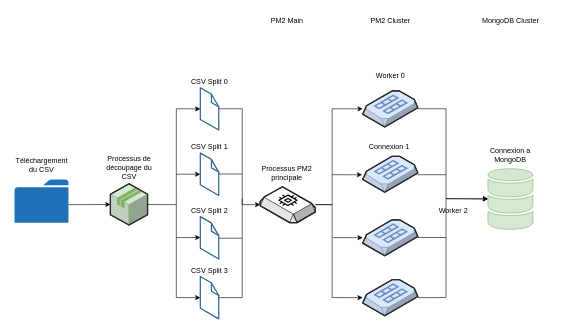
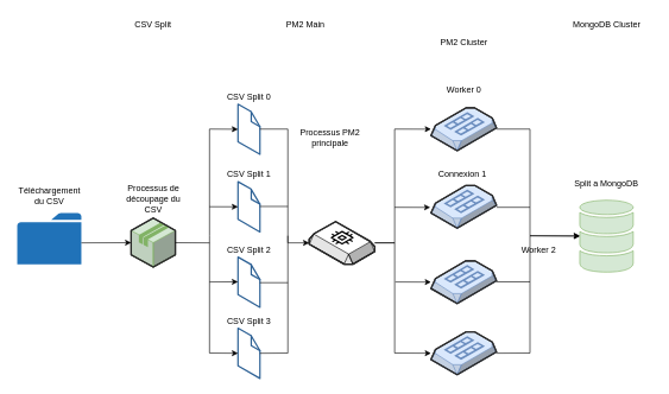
  <mxCell id="0" />
  <mxCell id="1" parent="0" />
  <mxCell id="2" value="" style="verticalLabelPosition=bottom;html=1;verticalAlign=top;strokeWidth=1;align=center;outlineConnect=0;dashed=0;outlineConnect=0;shape=mxgraph.aws3d.application;fillColor=#d5e8d4;strokeColor=#82b366;aspect=fixed;" vertex="1" parent="1"><mxGeometry x="183" y="306.2" width="62" height="68.8" as="geometry" /></mxCell>
  <mxCell id="3" value="" style="verticalLabelPosition=bottom;html=1;verticalAlign=top;strokeWidth=1;align=center;outlineConnect=0;dashed=0;outlineConnect=0;shape=mxgraph.aws3d.file;aspect=fixed;strokeColor=#2d6195;fillColor=#ffffff;" vertex="1" parent="1"><mxGeometry x="333" y="146" width="30.8" height="70.6" as="geometry" /></mxCell>
  <mxCell id="4" value="" style="verticalLabelPosition=bottom;html=1;verticalAlign=top;strokeWidth=1;align=center;outlineConnect=0;dashed=0;outlineConnect=0;shape=mxgraph.aws3d.file;aspect=fixed;strokeColor=#2d6195;fillColor=#ffffff;" vertex="1" parent="1"><mxGeometry x="333" y="255" width="30.8" height="70.6" as="geometry" /></mxCell>
  <mxCell id="5" value="" style="verticalLabelPosition=bottom;html=1;verticalAlign=top;strokeWidth=1;align=center;outlineConnect=0;dashed=0;outlineConnect=0;shape=mxgraph.aws3d.file;aspect=fixed;strokeColor=#2d6195;fillColor=#ffffff;" vertex="1" parent="1"><mxGeometry x="333" y="361" width="30.8" height="70.6" as="geometry" /></mxCell>
  <mxCell id="6" value="" style="verticalLabelPosition=bottom;html=1;verticalAlign=top;strokeWidth=1;align=center;outlineConnect=0;dashed=0;outlineConnect=0;shape=mxgraph.aws3d.file;aspect=fixed;strokeColor=#2d6195;fillColor=#ffffff;" vertex="1" parent="1"><mxGeometry x="333" y="461" width="30.8" height="70.6" as="geometry" /></mxCell>
  <mxCell id="7" value="" style="verticalLabelPosition=bottom;html=1;verticalAlign=top;strokeWidth=1;align=center;outlineConnect=0;dashed=0;outlineConnect=0;shape=mxgraph.aws3d.ebs2;aspect=fixed;" vertex="1" parent="1"><mxGeometry x="433" y="311" width="92" height="60" as="geometry" /></mxCell>
  <mxCell id="8" value="" style="verticalLabelPosition=bottom;html=1;verticalAlign=top;strokeWidth=1;align=center;outlineConnect=0;dashed=0;outlineConnect=0;shape=mxgraph.aws3d.ami;aspect=fixed;fillColor=#dae8fc;strokeColor=#6c8ebf;" vertex="1" parent="1"><mxGeometry x="604" y="151.3" width="92" height="60" as="geometry" /></mxCell>
  <mxCell id="9" value="" style="verticalLabelPosition=bottom;html=1;verticalAlign=top;strokeWidth=1;align=center;outlineConnect=0;dashed=0;outlineConnect=0;shape=mxgraph.aws3d.ami;aspect=fixed;fillColor=#dae8fc;strokeColor=#6c8ebf;" vertex="1" parent="1"><mxGeometry x="604" y="260.3" width="92" height="60" as="geometry" /></mxCell>
  <mxCell id="10" value="" style="verticalLabelPosition=bottom;html=1;verticalAlign=top;strokeWidth=1;align=center;outlineConnect=0;dashed=0;outlineConnect=0;shape=mxgraph.aws3d.ami;aspect=fixed;fillColor=#dae8fc;strokeColor=#6c8ebf;" vertex="1" parent="1"><mxGeometry x="604" y="366.3" width="92" height="60" as="geometry" /></mxCell>
  <mxCell id="11" value="" style="verticalLabelPosition=bottom;html=1;verticalAlign=top;strokeWidth=1;align=center;outlineConnect=0;dashed=0;outlineConnect=0;shape=mxgraph.aws3d.ami;aspect=fixed;fillColor=#dae8fc;strokeColor=#6c8ebf;" vertex="1" parent="1"><mxGeometry x="604" y="466.3" width="92" height="60" as="geometry" /></mxCell>
  <mxCell id="12" value="" style="endArrow=classic;html=1;rounded=0;" edge="1" parent="1" target="3"><mxGeometry width="50" height="50" relative="1" as="geometry"><mxPoint x="293" y="331" as="sourcePoint" /><mxPoint x="323" y="181" as="targetPoint" /><Array as="points"><mxPoint x="293" y="181" /></Array></mxGeometry></mxCell>
  <mxCell id="13" value="" style="endArrow=classic;html=1;rounded=0;" edge="1" parent="1" target="6"><mxGeometry width="50" height="50" relative="1" as="geometry"><mxPoint x="293" y="331" as="sourcePoint" /><mxPoint x="323" y="501" as="targetPoint" /><Array as="points"><mxPoint x="293" y="496" /></Array></mxGeometry></mxCell>
  <mxCell id="14" value="" style="endArrow=classic;html=1;rounded=0;" edge="1" parent="1" target="4"><mxGeometry width="50" height="50" relative="1" as="geometry"><mxPoint x="293" y="290.2" as="sourcePoint" /><mxPoint x="333" y="285.94" as="targetPoint" /></mxGeometry></mxCell>
  <mxCell id="15" value="" style="endArrow=classic;html=1;rounded=0;" edge="1" parent="1"><mxGeometry width="50" height="50" relative="1" as="geometry"><mxPoint x="293" y="396" as="sourcePoint" /><mxPoint x="333" y="395.8" as="targetPoint" /></mxGeometry></mxCell>
  <mxCell id="16" value="" style="endArrow=none;html=1;rounded=0;" edge="1" parent="1" source="2"><mxGeometry width="50" height="50" relative="1" as="geometry"><mxPoint x="243" y="391" as="sourcePoint" /><mxPoint x="293" y="341" as="targetPoint" /></mxGeometry></mxCell>
  <mxCell id="17" value="" style="endArrow=classic;html=1;rounded=0;" edge="1" parent="1" target="7"><mxGeometry width="50" height="50" relative="1" as="geometry"><mxPoint x="363.8" y="181" as="sourcePoint" /><mxPoint x="413.8" y="131" as="targetPoint" /><Array as="points"><mxPoint x="403" y="181" /><mxPoint x="403" y="341" /></Array></mxGeometry></mxCell>
  <mxCell id="18" value="" style="endArrow=none;html=1;rounded=0;" edge="1" parent="1" source="6"><mxGeometry width="50" height="50" relative="1" as="geometry"><mxPoint x="363.8" y="501" as="sourcePoint" /><mxPoint x="403" y="331" as="targetPoint" /><Array as="points"><mxPoint x="403" y="496" /></Array></mxGeometry></mxCell>
  <mxCell id="19" value="" style="endArrow=none;html=1;rounded=0;" edge="1" parent="1"><mxGeometry width="50" height="50" relative="1" as="geometry"><mxPoint x="363.8" y="397" as="sourcePoint" /><mxPoint x="403" y="397" as="targetPoint" /></mxGeometry></mxCell>
  <mxCell id="20" value="" style="endArrow=none;html=1;rounded=0;" edge="1" parent="1"><mxGeometry width="50" height="50" relative="1" as="geometry"><mxPoint x="363.8" y="289.8" as="sourcePoint" /><mxPoint x="403" y="289.8" as="targetPoint" /></mxGeometry></mxCell>
  <mxCell id="21" value="" style="endArrow=classic;html=1;rounded=0;" edge="1" parent="1" target="8"><mxGeometry width="50" height="50" relative="1" as="geometry"><mxPoint x="525" y="341" as="sourcePoint" /><mxPoint x="575" y="291" as="targetPoint" /><Array as="points"><mxPoint x="553" y="341" /><mxPoint x="553" y="181" /></Array></mxGeometry></mxCell>
  <mxCell id="22" value="" style="endArrow=classic;html=1;rounded=0;" edge="1" parent="1" target="11"><mxGeometry width="50" height="50" relative="1" as="geometry"><mxPoint x="525" y="341" as="sourcePoint" /><mxPoint x="575" y="291" as="targetPoint" /><Array as="points"><mxPoint x="553" y="341" /><mxPoint x="553" y="496" /></Array></mxGeometry></mxCell>
  <mxCell id="23" value="" style="endArrow=classic;html=1;rounded=0;" edge="1" parent="1" target="10"><mxGeometry width="50" height="50" relative="1" as="geometry"><mxPoint x="554" y="396" as="sourcePoint" /><mxPoint x="593" y="405" as="targetPoint" /></mxGeometry></mxCell>
  <mxCell id="24" value="" style="endArrow=classic;html=1;rounded=0;" edge="1" parent="1"><mxGeometry width="50" height="50" relative="1" as="geometry"><mxPoint x="553" y="291" as="sourcePoint" /><mxPoint x="603" y="291.156" as="targetPoint" /></mxGeometry></mxCell>
  <mxCell id="25" value="" style="sketch=0;shadow=0;dashed=0;html=1;labelPosition=center;verticalLabelPosition=bottom;verticalAlign=top;outlineConnect=0;align=center;shape=mxgraph.office.databases.database_mini_3;fillColor=#d5e8d4;strokeColor=#82b366;" vertex="1" parent="1"><mxGeometry x="813" y="281" width="75" height="102.2" as="geometry" /></mxCell>
  <mxCell id="26" value="" style="endArrow=classic;html=1;rounded=0;" edge="1" parent="1" target="25"><mxGeometry width="50" height="50" relative="1" as="geometry"><mxPoint x="696" y="181" as="sourcePoint" /><mxPoint x="746" y="131" as="targetPoint" /><Array as="points"><mxPoint x="743" y="181" /><mxPoint x="743" y="331" /></Array></mxGeometry></mxCell>
  <mxCell id="27" value="" style="endArrow=classic;html=1;rounded=0;" edge="1" parent="1" source="11"><mxGeometry width="50" height="50" relative="1" as="geometry"><mxPoint x="703" y="496" as="sourcePoint" /><mxPoint x="813" y="331" as="targetPoint" /><Array as="points"><mxPoint x="743" y="496" /><mxPoint x="743" y="331" /></Array></mxGeometry></mxCell>
  <mxCell id="28" value="" style="endArrow=none;html=1;rounded=0;" edge="1" parent="1"><mxGeometry width="50" height="50" relative="1" as="geometry"><mxPoint x="696" y="291" as="sourcePoint" /><mxPoint x="743" y="291" as="targetPoint" /></mxGeometry></mxCell>
  <mxCell id="29" value="" style="endArrow=none;html=1;rounded=0;" edge="1" parent="1"><mxGeometry width="50" height="50" relative="1" as="geometry"><mxPoint x="696" y="395.8" as="sourcePoint" /><mxPoint x="743" y="395.8" as="targetPoint" /></mxGeometry></mxCell>
  <mxCell id="30" value="" style="sketch=0;pointerEvents=1;shadow=0;dashed=0;html=1;strokeColor=none;labelPosition=center;verticalLabelPosition=bottom;verticalAlign=top;outlineConnect=0;align=center;shape=mxgraph.office.concepts.folder;fillColor=#2072B8;" vertex="1" parent="1"><mxGeometry x="23" y="298.9" width="90" height="72.1" as="geometry" /></mxCell>
  <mxCell id="31" value="" style="endArrow=classic;html=1;rounded=0;" edge="1" parent="1" target="2"><mxGeometry width="50" height="50" relative="1" as="geometry"><mxPoint x="113" y="341" as="sourcePoint" /><mxPoint x="163" y="291" as="targetPoint" /></mxGeometry></mxCell>
  <mxCell id="32" value="Téléchargement du CSV" style="text;html=1;align=center;verticalAlign=middle;whiteSpace=wrap;rounded=0;" vertex="1" parent="1"><mxGeometry x="20.5" y="260.3" width="95" height="30" as="geometry" /></mxCell>
  <mxCell id="33" value="Processus de découpage du CSV" style="text;html=1;align=center;verticalAlign=middle;whiteSpace=wrap;rounded=0;" vertex="1" parent="1"><mxGeometry x="166.5" y="255" width="95" height="47.8" as="geometry" /></mxCell>
  <mxCell id="34" value="CSV Split 0" style="text;html=1;align=center;verticalAlign=middle;whiteSpace=wrap;rounded=0;" vertex="1" parent="1"><mxGeometry x="300.9" y="121.3" width="95" height="30" as="geometry" /></mxCell>
  <mxCell id="35" value="CSV Split 1" style="text;html=1;align=center;verticalAlign=middle;whiteSpace=wrap;rounded=0;" vertex="1" parent="1"><mxGeometry x="300.9" y="230.3" width="95" height="30" as="geometry" /></mxCell>
  <mxCell id="36" value="CSV Split 3" style="text;html=1;align=center;verticalAlign=middle;whiteSpace=wrap;rounded=0;" vertex="1" parent="1"><mxGeometry x="300.9" y="436.3" width="95" height="30" as="geometry" /></mxCell>
- <mxCell id="37" value="Processus PM2&lt;div&gt;principale&lt;/div&gt;" style="text;html=1;align=center;verticalAlign=middle;whiteSpace=wrap;rounded=0;" vertex="1" parent="1"><mxGeometry x="430" y="272.8" width="95" height="30" as="geometry" /></mxCell>
+ <mxCell id="37" value="Processus PM2&lt;div&gt;principale&lt;/div&gt;" style="text;html=1;align=center;verticalAlign=middle;whiteSpace=wrap;rounded=0;" vertex="1" parent="1"><mxGeometry x="415" y="177.8" width="95" height="30" as="geometry" /></mxCell>
  <mxCell id="38" value="CSV Split 2" style="text;html=1;align=center;verticalAlign=middle;whiteSpace=wrap;rounded=0;" vertex="1" parent="1"><mxGeometry x="300.9" y="336.3" width="95" height="30" as="geometry" /></mxCell>
  <mxCell id="39" value="Worker 0" style="text;html=1;align=center;verticalAlign=middle;whiteSpace=wrap;rounded=0;" vertex="1" parent="1"><mxGeometry x="602.5" y="111" width="95" height="30" as="geometry" /></mxCell>
  <mxCell id="40" value="Connexion 1" style="text;html=1;align=center;verticalAlign=middle;whiteSpace=wrap;rounded=0;" vertex="1" parent="1"><mxGeometry x="601" y="230.3" width="95" height="30" as="geometry" /></mxCell>
  <mxCell id="41" value="Worker 2" style="text;html=1;align=center;verticalAlign=middle;whiteSpace=wrap;rounded=0;" vertex="1" parent="1"><mxGeometry x="707.5" y="336.3" width="95" height="30" as="geometry" /></mxCell>
- <mxCell id="42" value="Connexion a MongoDB" style="text;html=1;align=center;verticalAlign=middle;whiteSpace=wrap;rounded=0;" vertex="1" parent="1"><mxGeometry x="803" y="242.8" width="95" height="30" as="geometry" /></mxCell>
- <mxCell id="44" value="PM2 Main" style="text;html=1;align=center;verticalAlign=middle;whiteSpace=wrap;rounded=0;" vertex="1" parent="1"><mxGeometry x="447.5" y="20" width="60" height="30" as="geometry" /></mxCell>
- <mxCell id="45" value="PM2 Cluster" style="text;html=1;align=center;verticalAlign=middle;whiteSpace=wrap;rounded=0;" vertex="1" parent="1"><mxGeometry x="612.75" y="20" width="74.5" height="30" as="geometry" /></mxCell>
+ <mxCell id="42" value="Split a MongoDB" style="text;html=1;align=center;verticalAlign=middle;whiteSpace=wrap;rounded=0;" vertex="1" parent="1"><mxGeometry x="803" y="242.8" width="95" height="30" as="geometry" /></mxCell>
+ <mxCell id="43" value="CSV Split" style="text;html=1;align=center;verticalAlign=middle;whiteSpace=wrap;rounded=0;" vertex="1" parent="1"><mxGeometry x="184" y="20" width="60" height="30" as="geometry" /></mxCell>
+ <mxCell id="44" value="PM2 Main" style="text;html=1;align=center;verticalAlign=middle;whiteSpace=wrap;rounded=0;" vertex="1" parent="1"><mxGeometry x="397.5" y="20" width="60" height="30" as="geometry" /></mxCell>
+ <mxCell id="45" value="PM2 Cluster" style="text;html=1;align=center;verticalAlign=middle;whiteSpace=wrap;rounded=0;" vertex="1" parent="1"><mxGeometry x="612.75" y="45" width="74.5" height="30" as="geometry" /></mxCell>
  <mxCell id="46" value="MongoDB Cluster" style="text;html=1;align=center;verticalAlign=middle;whiteSpace=wrap;rounded=0;" vertex="1" parent="1"><mxGeometry x="785.75" y="20" width="129.5" height="30" as="geometry" /></mxCell>
